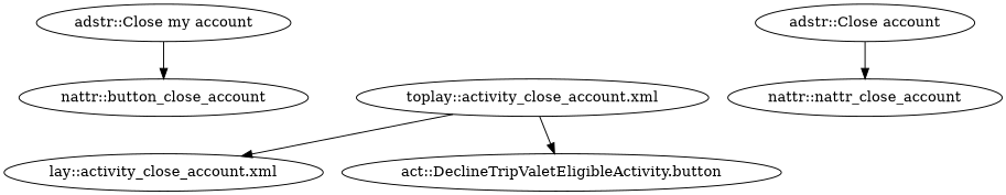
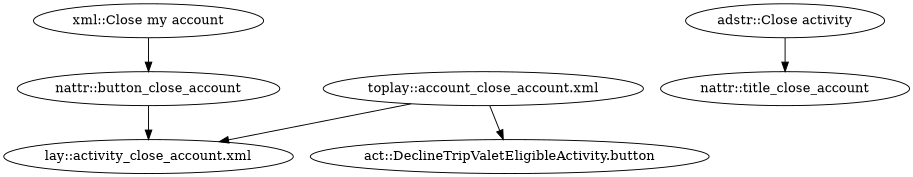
  digraph {
-   "adstr::Close my account"
+   "adstr::Close my account" [label="xml::Close my account"]
    "nattr::button_close_account"
    "lay::activity_close_account.xml"
-   "adstr::Close account"
-   "nattr::title_close_account" [label="nattr::nattr_close_account"]
-   "toplay::activity_close_account.xml"
+   "adstr::Close account" [label="adstr::Close activity"]
+   "nattr::title_close_account"
+   "toplay::activity_close_account.xml" [label="toplay::account_close_account.xml"]
    n7 [label="act::DeclineTripValetEligibleActivity.button"]
    "adstr::Close my account" -> "nattr::button_close_account"
+   "nattr::button_close_account" -> "lay::activity_close_account.xml"
    "adstr::Close account" -> "nattr::title_close_account"
    "toplay::activity_close_account.xml" -> "lay::activity_close_account.xml"
    "toplay::activity_close_account.xml" -> n7
  }
